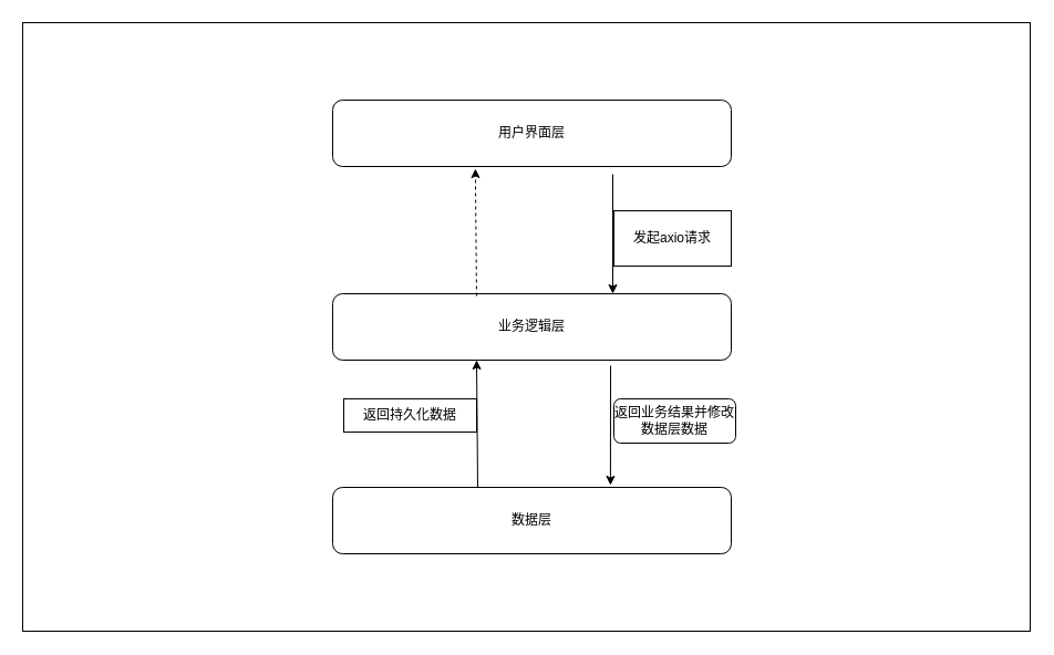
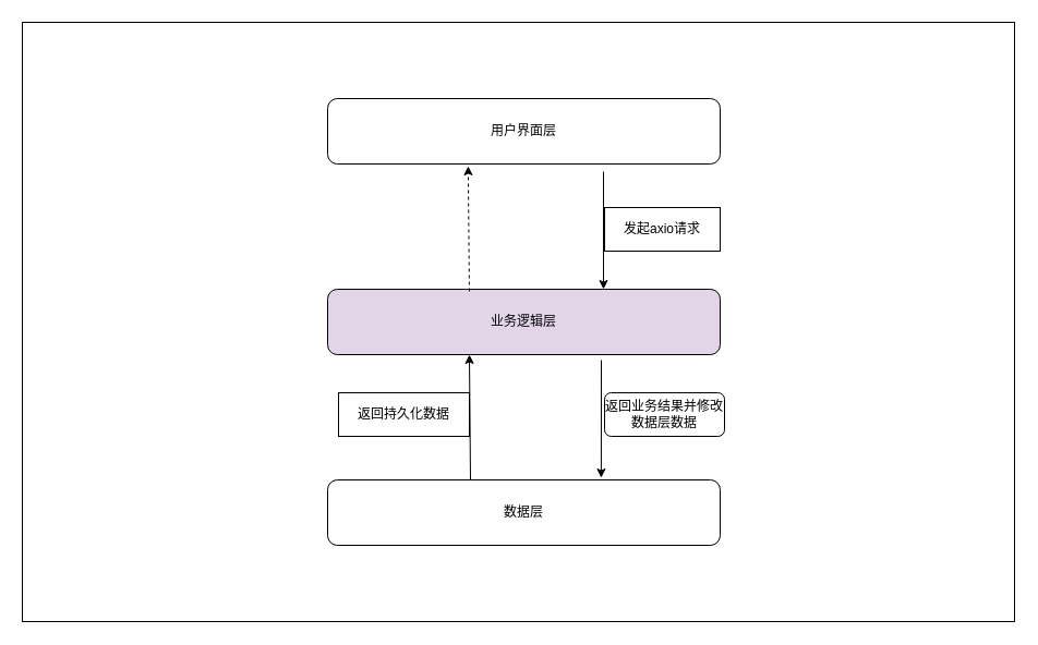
  <mxCell id="0" />
  <mxCell id="1" parent="0" />
  <mxCell id="2" value="" style="rounded=0;whiteSpace=wrap;html=1;" vertex="1" parent="1"><mxGeometry x="20" y="20" width="910" height="550" as="geometry" /></mxCell>
  <mxCell id="3" value="用户界面层" style="rounded=1;whiteSpace=wrap;html=1;" vertex="1" parent="1"><mxGeometry x="300" y="90" width="360" height="60" as="geometry" /></mxCell>
- <mxCell id="4" value="业务逻辑层" style="rounded=1;whiteSpace=wrap;html=1;" vertex="1" parent="1"><mxGeometry x="300" y="265" width="360" height="60" as="geometry" /></mxCell>
+ <mxCell id="4" value="业务逻辑层" style="rounded=1;whiteSpace=wrap;html=1;fillColor=#e1d5e7;" vertex="1" parent="1"><mxGeometry x="300" y="265" width="360" height="60" as="geometry" /></mxCell>
  <mxCell id="5" value="数据层" style="rounded=1;whiteSpace=wrap;html=1;" vertex="1" parent="1"><mxGeometry x="300" y="440" width="360" height="60" as="geometry" /></mxCell>
  <mxCell id="6" value="" style="endArrow=classic;html=1;rounded=0;entryX=0.358;entryY=1.033;entryDx=0;entryDy=0;entryPerimeter=0;exitX=0.361;exitY=0.033;exitDx=0;exitDy=0;exitPerimeter=0;dashed=1;" edge="1" parent="1" source="4" target="3"><mxGeometry width="50" height="50" relative="1" as="geometry"><mxPoint x="430" y="240" as="sourcePoint" /><mxPoint x="470" y="200" as="targetPoint" /></mxGeometry></mxCell>
  <mxCell id="7" value="" style="endArrow=classic;html=1;rounded=0;entryX=0.358;entryY=1.033;entryDx=0;entryDy=0;entryPerimeter=0;exitX=0.361;exitY=0.033;exitDx=0;exitDy=0;exitPerimeter=0;" edge="1" parent="1"><mxGeometry width="50" height="50" relative="1" as="geometry"><mxPoint x="431" y="440" as="sourcePoint" /><mxPoint x="430" y="325" as="targetPoint" /></mxGeometry></mxCell>
  <mxCell id="8" value="" style="endArrow=classic;html=1;rounded=0;entryX=0.697;entryY=-0.033;entryDx=0;entryDy=0;entryPerimeter=0;" edge="1" parent="1" target="5"><mxGeometry width="50" height="50" relative="1" as="geometry"><mxPoint x="551" y="330" as="sourcePoint" /><mxPoint x="550" y="150" as="targetPoint" /></mxGeometry></mxCell>
  <mxCell id="9" value="" style="endArrow=classic;html=1;rounded=0;entryX=0.697;entryY=-0.033;entryDx=0;entryDy=0;entryPerimeter=0;" edge="1" parent="1"><mxGeometry width="50" height="50" relative="1" as="geometry"><mxPoint x="553" y="157" as="sourcePoint" /><mxPoint x="553" y="265" as="targetPoint" /></mxGeometry></mxCell>
- <mxCell id="10" value="发起axio请求" style="whiteSpace=wrap;html=1;align=center;" vertex="1" parent="1"><mxGeometry x="554" y="190" width="106" height="50" as="geometry" /></mxCell>
+ <mxCell id="10" value="发起axio请求" style="whiteSpace=wrap;html=1;align=center;" vertex="1" parent="1"><mxGeometry x="554" y="190" width="106" height="40" as="geometry" /></mxCell>
  <mxCell id="11" value="返回业务结果并修改数据层数据" style="whiteSpace=wrap;html=1;align=center;rounded=1;" vertex="1" parent="1"><mxGeometry x="554" y="360" width="110" height="40" as="geometry" /></mxCell>
- <mxCell id="12" value="返回持久化数据" style="whiteSpace=wrap;html=1;align=center;" vertex="1" parent="1"><mxGeometry x="310" y="360" width="120" height="30" as="geometry" /></mxCell>
+ <mxCell id="12" value="返回持久化数据" style="whiteSpace=wrap;html=1;align=center;" vertex="1" parent="1"><mxGeometry x="310" y="360" width="120" height="40" as="geometry" /></mxCell>
